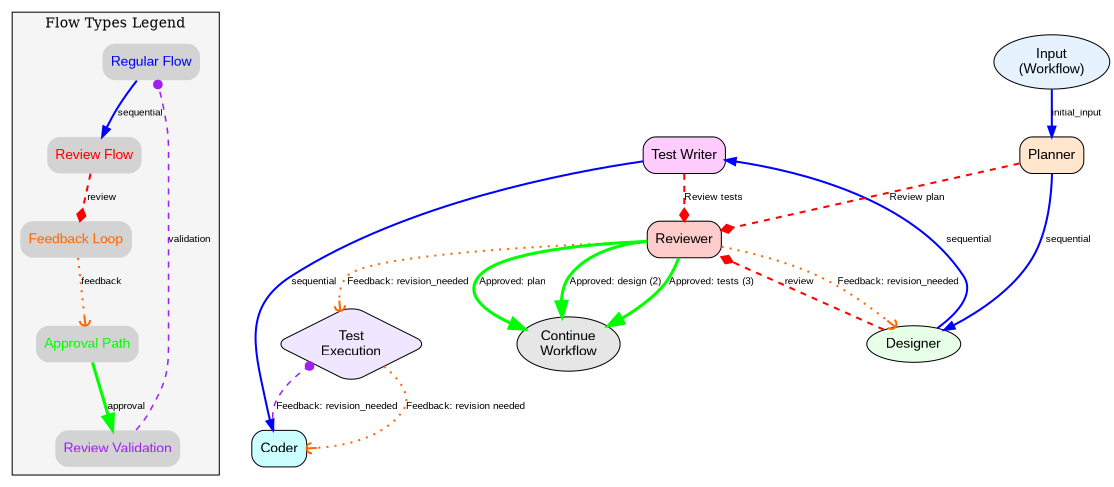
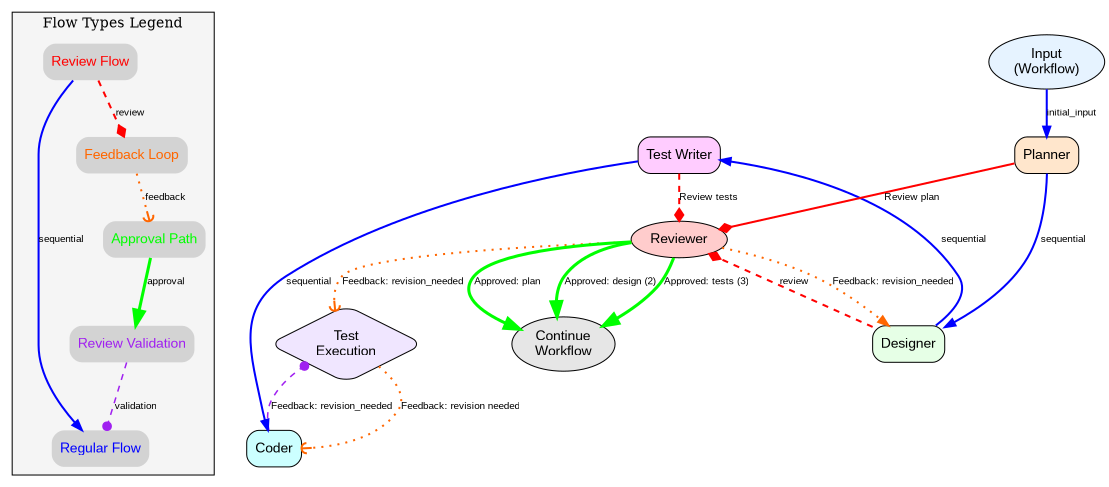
  digraph {
    rankdir=TB
    node [fontname=Arial shape=plaintext style="rounded,filled"]
    edge [color=blue fontname=Arial fontsize=10 penwidth=2 style=dashed]
    n1 [fontcolor=blue label="Regular Flow"]
    n2 [fontcolor=red label="Review Flow"]
    n3 [fontcolor="#FF6600" label="Feedback Loop"]
    n4 [fontcolor=green label="Approval Path"]
    n5 [fontcolor=purple label="Review Validation"]
    n6 [fillcolor="#F0E6FF" label="Test\nExecution" shape=diamond]
    n7 [fillcolor="#CCFFFF" label=Coder shape=box]
-   n8 [fillcolor="#E6FFE6" label=Designer shape=ellipse]
+   n8 [fillcolor="#E6FFE6" label=Designer shape=box]
    n9 [fillcolor="#FFCCFF" label="Test Writer" shape=box]
-   n10 [fillcolor="#FFCCCC" label=Reviewer shape=box]
+   n10 [fillcolor="#FFCCCC" label=Reviewer shape=ellipse]
    n11 [fillcolor="#E6E6E6" label="Continue\nWorkflow" shape=ellipse]
    n12 [fillcolor="#FFE6CC" label=Planner shape=box]
    n13 [fillcolor="#E6F3FF" label="Input\n(Workflow)" shape=ellipse]
    subgraph cluster_1 {
      fillcolor="#F5F5F5"
      fontsize=14
      label="Flow Types Legend"
      rank=same
      style=filled
      n1
      n2
      n3
      n4
      n5
    }
-   n1 -> n2 [label=sequential style=solid]
+   n2 -> n1 [label=sequential style=solid]
    n2 -> n3 [arrowhead=diamond color=red label=review]
    n3 -> n4 [arrowhead=curve color="#FF6600" label=feedback style=dotted]
    n4 -> n5 [arrowhead=normal arrowsize=1.5 color=green label=approval penwidth=3 style=bold]
    n5 -> n1 [arrowhead=dot color=purple label=validation penwidth=1.5]
    n6 -> n7 [arrowhead=curve color="#FF6600" label="Feedback: revision needed" style=dotted]
    n7 -> n6 [arrowhead=dot color=purple label="Feedback: revision_needed" penwidth=1.5]
    n8 -> n9 [label=sequential style=solid]
    n8 -> n10 [arrowhead=diamond color=red label=review]
    n9 -> n7 [label=sequential style=solid]
    n9 -> n10 [arrowhead=diamond color=red label="Review tests"]
    n10 -> n6 [arrowhead=curve color="#FF6600" label="Feedback: revision_needed" style=dotted]
-   n10 -> n8 [arrowhead=curve color="#FF6600" label="Feedback: revision_needed" style=dotted]
+   n10 -> n8 [arrowhead=normal color="#FF6600" label="Feedback: revision_needed" style=dotted]
    n10 -> n11 [arrowhead=normal arrowsize=1.5 color=green label="Approved: plan" penwidth=3 style=bold]
    n10 -> n11 [arrowhead=normal arrowsize=1.5 color=green label="Approved: design (2)" penwidth=3 style=bold]
    n10 -> n11 [arrowhead=normal arrowsize=1.5 color=green label="Approved: tests (3)" penwidth=3 style=bold]
    n12 -> n8 [label=sequential style=solid]
-   n12 -> n10 [arrowhead=diamond color=red label="Review plan"]
+   n12 -> n10 [arrowhead=diamond color=red label="Review plan" style=solid]
    n13 -> n12 [label=initial_input style=solid]
  }
